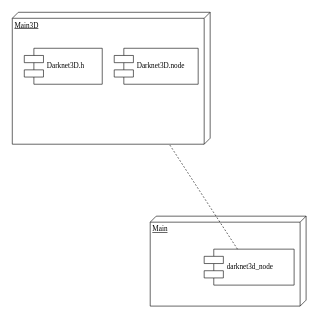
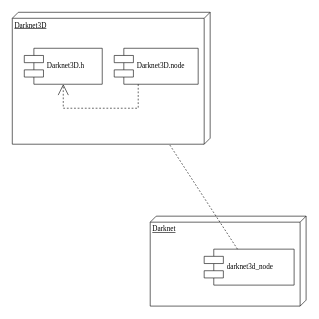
  <mxCell id="0" />
  <mxCell id="1" parent="0" />
- <mxCell id="2" value="Main" style="verticalAlign=top;align=left;spacingTop=8;spacingLeft=2;spacingRight=12;shape=cube;size=10;direction=south;fontStyle=4;html=1;rounded=0;shadow=0;comic=0;labelBackgroundColor=none;strokeWidth=1;fontFamily=Verdana;fontSize=12" parent="1" vertex="1"><mxGeometry x="250" y="360" width="260" height="150" as="geometry" /></mxCell>
+ <mxCell id="2" value="Darknet" style="verticalAlign=top;align=left;spacingTop=8;spacingLeft=2;spacingRight=12;shape=cube;size=10;direction=south;fontStyle=4;html=1;rounded=0;shadow=0;comic=0;labelBackgroundColor=none;strokeWidth=1;fontFamily=Verdana;fontSize=12" parent="1" vertex="1"><mxGeometry x="250" y="360" width="260" height="150" as="geometry" /></mxCell>
  <mxCell id="3" value="darknet3d_node" style="shape=component;align=left;spacingLeft=36;rounded=0;shadow=0;comic=0;labelBackgroundColor=none;strokeWidth=1;fontFamily=Verdana;fontSize=12;html=1;" parent="1" vertex="1"><mxGeometry x="340" y="415" width="150" height="60" as="geometry" /></mxCell>
  <mxCell id="4" style="edgeStyle=none;rounded=0;html=1;dashed=1;labelBackgroundColor=none;startArrow=none;startFill=0;startSize=8;endArrow=open;endFill=0;endSize=16;fontFamily=Verdana;fontSize=12;" parent="1" source="3" edge="1"><mxGeometry relative="1" as="geometry"><mxPoint x="255.017" y="198.65" as="targetPoint" /></mxGeometry></mxCell>
  <mxCell id="5" value="" style="group" vertex="1" connectable="0" parent="1"><mxGeometry x="20" y="20" width="330" height="220" as="geometry" /></mxCell>
- <mxCell id="6" value="Main3D" style="verticalAlign=top;align=left;spacingTop=8;spacingLeft=2;spacingRight=12;shape=cube;size=10;direction=south;fontStyle=4;html=1;rounded=0;shadow=0;comic=0;labelBackgroundColor=none;strokeWidth=1;fontFamily=Verdana;fontSize=12" parent="5" vertex="1"><mxGeometry width="330" height="220" as="geometry" /></mxCell>
+ <mxCell id="6" value="Darknet3D" style="verticalAlign=top;align=left;spacingTop=8;spacingLeft=2;spacingRight=12;shape=cube;size=10;direction=south;fontStyle=4;html=1;rounded=0;shadow=0;comic=0;labelBackgroundColor=none;strokeWidth=1;fontFamily=Verdana;fontSize=12" parent="5" vertex="1"><mxGeometry width="330" height="220" as="geometry" /></mxCell>
  <mxCell id="7" value="Darknet3D.node" style="shape=component;align=left;spacingLeft=36;rounded=0;shadow=0;comic=0;labelBackgroundColor=none;strokeWidth=1;fontFamily=Verdana;fontSize=12;html=1;" parent="5" vertex="1"><mxGeometry x="170" y="60" width="140" height="60" as="geometry" /></mxCell>
+ <mxCell id="8" style="edgeStyle=orthogonalEdgeStyle;rounded=0;html=1;labelBackgroundColor=none;startArrow=none;startFill=0;startSize=8;endArrow=open;endFill=0;endSize=16;fontFamily=Verdana;fontSize=12;dashed=1;entryX=0.5;entryY=1;entryDx=0;entryDy=0;" parent="5" source="7" target="9" edge="1"><mxGeometry relative="1" as="geometry"><Array as="points"><mxPoint x="210" y="160" /><mxPoint x="85" y="160" /></Array><mxPoint x="80" y="140" as="targetPoint" /></mxGeometry></mxCell>
  <mxCell id="9" value="Darknet3D.h" style="shape=component;align=left;spacingLeft=36;rounded=0;shadow=0;comic=0;labelBackgroundColor=none;strokeWidth=1;fontFamily=Verdana;fontSize=12;html=1;" vertex="1" parent="5"><mxGeometry x="20" y="60" width="130" height="60" as="geometry" /></mxCell>
